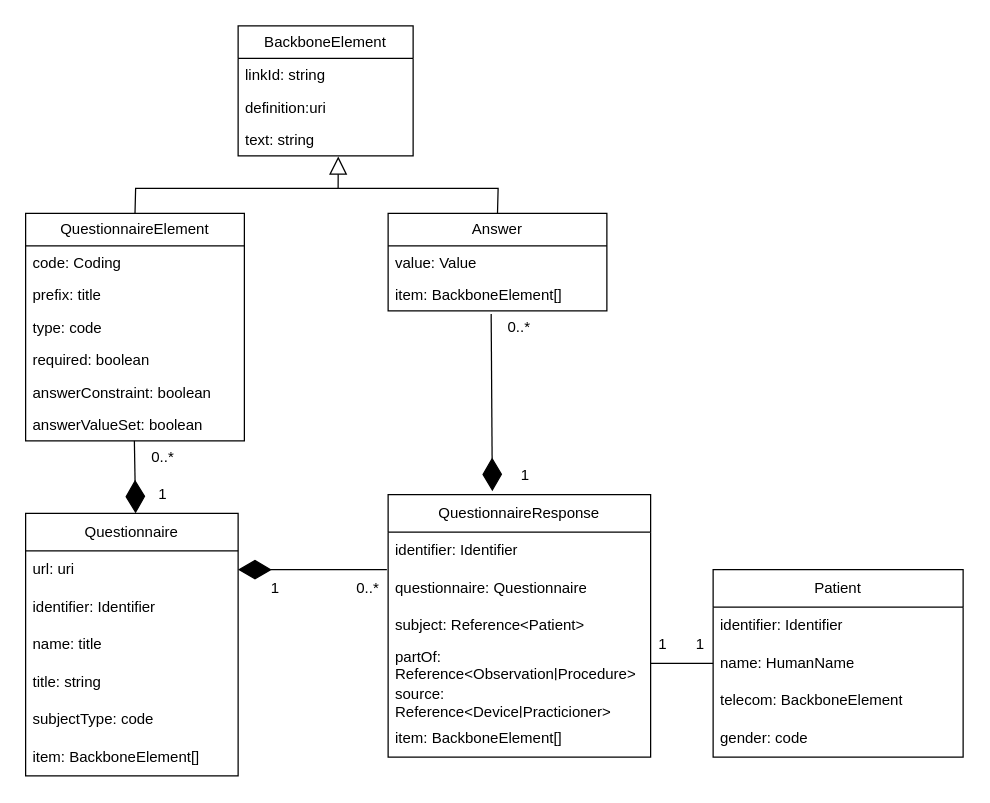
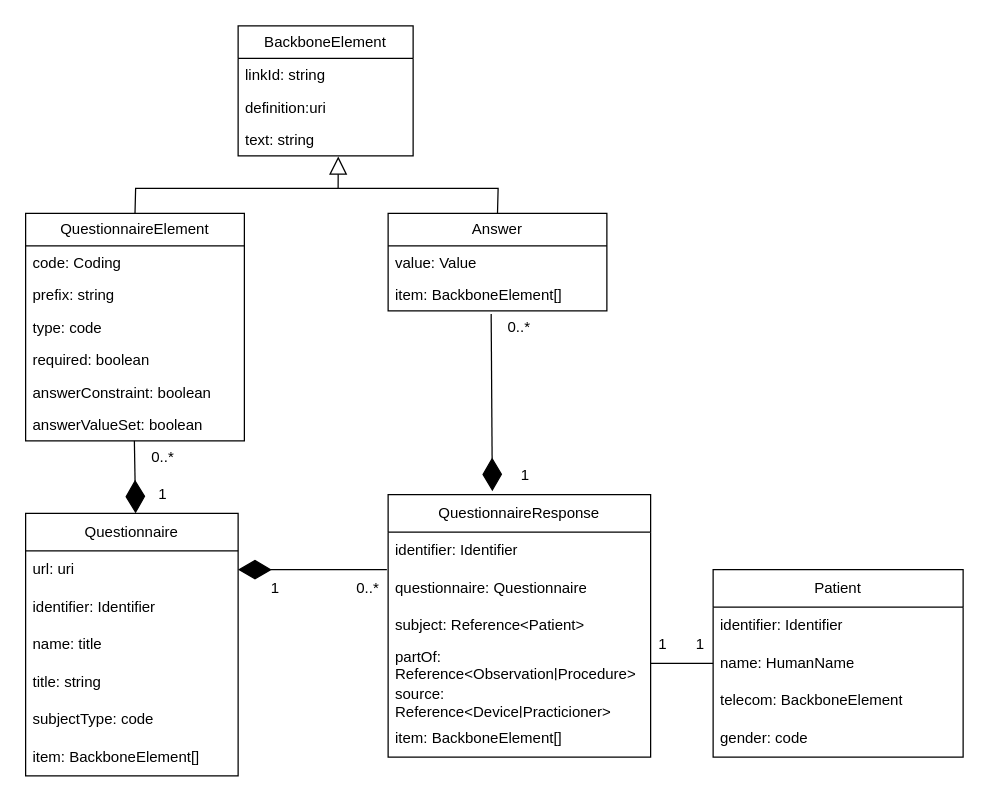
  <mxCell id="0" />
  <mxCell id="1" parent="0" />
  <mxCell id="2" value="QuestionnaireResponse" style="swimlane;fontStyle=0;childLayout=stackLayout;horizontal=1;startSize=30;horizontalStack=0;resizeParent=1;resizeParentMax=0;resizeLast=0;collapsible=1;marginBottom=0;whiteSpace=wrap;html=1;" vertex="1" parent="1"><mxGeometry x="310" y="395" width="210" height="210" as="geometry" /></mxCell>
  <mxCell id="3" value="identifier: Identifier" style="text;strokeColor=none;fillColor=none;align=left;verticalAlign=middle;spacingLeft=4;spacingRight=4;overflow=hidden;points=[[0,0.5],[1,0.5]];portConstraint=eastwest;rotatable=0;whiteSpace=wrap;html=1;" vertex="1" parent="2"><mxGeometry y="30" width="210" height="30" as="geometry" /></mxCell>
  <mxCell id="4" value="questionnaire: Questionnaire" style="text;strokeColor=none;fillColor=none;align=left;verticalAlign=middle;spacingLeft=4;spacingRight=4;overflow=hidden;points=[[0,0.5],[1,0.5]];portConstraint=eastwest;rotatable=0;whiteSpace=wrap;html=1;" vertex="1" parent="2"><mxGeometry y="60" width="210" height="30" as="geometry" /></mxCell>
  <mxCell id="5" value="subject: Reference&amp;lt;Patient&amp;gt;" style="text;strokeColor=none;fillColor=none;align=left;verticalAlign=middle;spacingLeft=4;spacingRight=4;overflow=hidden;points=[[0,0.5],[1,0.5]];portConstraint=eastwest;rotatable=0;whiteSpace=wrap;html=1;" vertex="1" parent="2"><mxGeometry y="90" width="210" height="30" as="geometry" /></mxCell>
  <mxCell id="6" value="partOf: Reference&amp;lt;Observation|Procedure&amp;gt;" style="text;strokeColor=none;fillColor=none;align=left;verticalAlign=middle;spacingLeft=4;spacingRight=4;overflow=hidden;points=[[0,0.5],[1,0.5]];portConstraint=eastwest;rotatable=0;whiteSpace=wrap;html=1;" vertex="1" parent="2"><mxGeometry y="120" width="210" height="30" as="geometry" /></mxCell>
  <mxCell id="7" value="source: Reference&amp;lt;Device|Practicioner&amp;gt;" style="text;strokeColor=none;fillColor=none;align=left;verticalAlign=middle;spacingLeft=4;spacingRight=4;overflow=hidden;points=[[0,0.5],[1,0.5]];portConstraint=eastwest;rotatable=0;whiteSpace=wrap;html=1;" vertex="1" parent="2"><mxGeometry y="150" width="210" height="30" as="geometry" /></mxCell>
  <mxCell id="8" value="item: BackboneElement[]" style="text;strokeColor=none;fillColor=none;align=left;verticalAlign=middle;spacingLeft=4;spacingRight=4;overflow=hidden;points=[[0,0.5],[1,0.5]];portConstraint=eastwest;rotatable=0;whiteSpace=wrap;html=1;" vertex="1" parent="2"><mxGeometry y="180" width="210" height="30" as="geometry" /></mxCell>
  <mxCell id="9" value="Questionnaire" style="swimlane;fontStyle=0;childLayout=stackLayout;horizontal=1;startSize=30;horizontalStack=0;resizeParent=1;resizeParentMax=0;resizeLast=0;collapsible=1;marginBottom=0;whiteSpace=wrap;html=1;" vertex="1" parent="1"><mxGeometry x="20" y="410" width="170" height="210" as="geometry" /></mxCell>
  <mxCell id="10" value="url: uri" style="text;strokeColor=none;fillColor=none;align=left;verticalAlign=middle;spacingLeft=4;spacingRight=4;overflow=hidden;points=[[0,0.5],[1,0.5]];portConstraint=eastwest;rotatable=0;whiteSpace=wrap;html=1;" vertex="1" parent="9"><mxGeometry y="30" width="170" height="30" as="geometry" /></mxCell>
  <mxCell id="11" value="identifier: Identifier" style="text;strokeColor=none;fillColor=none;align=left;verticalAlign=middle;spacingLeft=4;spacingRight=4;overflow=hidden;points=[[0,0.5],[1,0.5]];portConstraint=eastwest;rotatable=0;whiteSpace=wrap;html=1;" vertex="1" parent="9"><mxGeometry y="60" width="170" height="30" as="geometry" /></mxCell>
  <mxCell id="12" value="name: title" style="text;strokeColor=none;fillColor=none;align=left;verticalAlign=middle;spacingLeft=4;spacingRight=4;overflow=hidden;points=[[0,0.5],[1,0.5]];portConstraint=eastwest;rotatable=0;whiteSpace=wrap;html=1;" vertex="1" parent="9"><mxGeometry y="90" width="170" height="30" as="geometry" /></mxCell>
  <mxCell id="13" value="title: string" style="text;strokeColor=none;fillColor=none;align=left;verticalAlign=middle;spacingLeft=4;spacingRight=4;overflow=hidden;points=[[0,0.5],[1,0.5]];portConstraint=eastwest;rotatable=0;whiteSpace=wrap;html=1;" vertex="1" parent="9"><mxGeometry y="120" width="170" height="30" as="geometry" /></mxCell>
  <mxCell id="14" value="subjectType: code" style="text;strokeColor=none;fillColor=none;align=left;verticalAlign=middle;spacingLeft=4;spacingRight=4;overflow=hidden;points=[[0,0.5],[1,0.5]];portConstraint=eastwest;rotatable=0;whiteSpace=wrap;html=1;" vertex="1" parent="9"><mxGeometry y="150" width="170" height="30" as="geometry" /></mxCell>
  <mxCell id="15" value="item: BackboneElement[]" style="text;strokeColor=none;fillColor=none;align=left;verticalAlign=middle;spacingLeft=4;spacingRight=4;overflow=hidden;points=[[0,0.5],[1,0.5]];portConstraint=eastwest;rotatable=0;whiteSpace=wrap;html=1;" vertex="1" parent="9"><mxGeometry y="180" width="170" height="30" as="geometry" /></mxCell>
  <mxCell id="16" value="Patient" style="swimlane;fontStyle=0;childLayout=stackLayout;horizontal=1;startSize=30;horizontalStack=0;resizeParent=1;resizeParentMax=0;resizeLast=0;collapsible=1;marginBottom=0;whiteSpace=wrap;html=1;" vertex="1" parent="1"><mxGeometry x="570" y="455" width="200" height="150" as="geometry" /></mxCell>
  <mxCell id="17" value="identifier: Identifier" style="text;strokeColor=none;fillColor=none;align=left;verticalAlign=middle;spacingLeft=4;spacingRight=4;overflow=hidden;points=[[0,0.5],[1,0.5]];portConstraint=eastwest;rotatable=0;whiteSpace=wrap;html=1;" vertex="1" parent="16"><mxGeometry y="30" width="200" height="30" as="geometry" /></mxCell>
  <mxCell id="18" value="name: HumanName" style="text;strokeColor=none;fillColor=none;align=left;verticalAlign=middle;spacingLeft=4;spacingRight=4;overflow=hidden;points=[[0,0.5],[1,0.5]];portConstraint=eastwest;rotatable=0;whiteSpace=wrap;html=1;" vertex="1" parent="16"><mxGeometry y="60" width="200" height="30" as="geometry" /></mxCell>
  <mxCell id="19" value="telecom: BackboneElement" style="text;strokeColor=none;fillColor=none;align=left;verticalAlign=middle;spacingLeft=4;spacingRight=4;overflow=hidden;points=[[0,0.5],[1,0.5]];portConstraint=eastwest;rotatable=0;whiteSpace=wrap;html=1;" vertex="1" parent="16"><mxGeometry y="90" width="200" height="30" as="geometry" /></mxCell>
  <mxCell id="20" value="gender: code" style="text;strokeColor=none;fillColor=none;align=left;verticalAlign=middle;spacingLeft=4;spacingRight=4;overflow=hidden;points=[[0,0.5],[1,0.5]];portConstraint=eastwest;rotatable=0;whiteSpace=wrap;html=1;" vertex="1" parent="16"><mxGeometry y="120" width="200" height="30" as="geometry" /></mxCell>
  <mxCell id="21" value="1" style="text;html=1;strokeColor=none;fillColor=none;align=center;verticalAlign=middle;whiteSpace=wrap;rounded=0;" vertex="1" parent="1"><mxGeometry x="190" y="455" width="60" height="30" as="geometry" /></mxCell>
  <mxCell id="22" value="0..*" style="text;html=1;strokeColor=none;fillColor=none;align=center;verticalAlign=middle;whiteSpace=wrap;rounded=0;" vertex="1" parent="1"><mxGeometry x="264" y="455" width="60" height="30" as="geometry" /></mxCell>
  <mxCell id="23" value="" style="endArrow=none;html=1;rounded=0;exitX=0;exitY=0.5;exitDx=0;exitDy=0;entryX=1;entryY=0.5;entryDx=0;entryDy=0;" edge="1" parent="1" source="18" target="6"><mxGeometry width="50" height="50" relative="1" as="geometry"><mxPoint x="330" y="680" as="sourcePoint" /><mxPoint x="520" y="520" as="targetPoint" /></mxGeometry></mxCell>
  <mxCell id="24" value="1" style="text;html=1;strokeColor=none;fillColor=none;align=center;verticalAlign=middle;whiteSpace=wrap;rounded=0;" vertex="1" parent="1"><mxGeometry x="500" y="500" width="60" height="30" as="geometry" /></mxCell>
  <mxCell id="25" value="1" style="text;html=1;strokeColor=none;fillColor=none;align=center;verticalAlign=middle;whiteSpace=wrap;rounded=0;" vertex="1" parent="1"><mxGeometry x="530" y="500" width="60" height="30" as="geometry" /></mxCell>
  <mxCell id="26" value="" style="endArrow=diamondThin;endFill=1;endSize=24;html=1;rounded=0;entryX=1;entryY=0.5;entryDx=0;entryDy=0;exitX=0.75;exitY=0;exitDx=0;exitDy=0;" edge="1" parent="1" source="22" target="10"><mxGeometry width="160" relative="1" as="geometry"><mxPoint x="240" y="600" as="sourcePoint" /><mxPoint x="400" y="600" as="targetPoint" /></mxGeometry></mxCell>
  <mxCell id="27" value="BackboneElement" style="swimlane;fontStyle=0;childLayout=stackLayout;horizontal=1;startSize=26;fillColor=none;horizontalStack=0;resizeParent=1;resizeParentMax=0;resizeLast=0;collapsible=1;marginBottom=0;whiteSpace=wrap;html=1;" vertex="1" parent="1"><mxGeometry x="190" y="20" width="140" height="104" as="geometry" /></mxCell>
  <mxCell id="28" value="linkId: string" style="text;strokeColor=none;fillColor=none;align=left;verticalAlign=top;spacingLeft=4;spacingRight=4;overflow=hidden;rotatable=0;points=[[0,0.5],[1,0.5]];portConstraint=eastwest;whiteSpace=wrap;html=1;" vertex="1" parent="27"><mxGeometry y="26" width="140" height="26" as="geometry" /></mxCell>
  <mxCell id="29" value="definition:uri" style="text;strokeColor=none;fillColor=none;align=left;verticalAlign=top;spacingLeft=4;spacingRight=4;overflow=hidden;rotatable=0;points=[[0,0.5],[1,0.5]];portConstraint=eastwest;whiteSpace=wrap;html=1;" vertex="1" parent="27"><mxGeometry y="52" width="140" height="26" as="geometry" /></mxCell>
  <mxCell id="30" value="text: string" style="text;strokeColor=none;fillColor=none;align=left;verticalAlign=top;spacingLeft=4;spacingRight=4;overflow=hidden;rotatable=0;points=[[0,0.5],[1,0.5]];portConstraint=eastwest;whiteSpace=wrap;html=1;" vertex="1" parent="27"><mxGeometry y="78" width="140" height="26" as="geometry" /></mxCell>
  <mxCell id="31" value="Answer" style="swimlane;fontStyle=0;childLayout=stackLayout;horizontal=1;startSize=26;fillColor=none;horizontalStack=0;resizeParent=1;resizeParentMax=0;resizeLast=0;collapsible=1;marginBottom=0;whiteSpace=wrap;html=1;" vertex="1" parent="1"><mxGeometry x="310" y="170" width="175" height="78" as="geometry" /></mxCell>
  <mxCell id="32" value="value: Value" style="text;strokeColor=none;fillColor=none;align=left;verticalAlign=top;spacingLeft=4;spacingRight=4;overflow=hidden;rotatable=0;points=[[0,0.5],[1,0.5]];portConstraint=eastwest;whiteSpace=wrap;html=1;" vertex="1" parent="31"><mxGeometry y="26" width="175" height="26" as="geometry" /></mxCell>
  <mxCell id="33" value="item: BackboneElement[]" style="text;strokeColor=none;fillColor=none;align=left;verticalAlign=top;spacingLeft=4;spacingRight=4;overflow=hidden;rotatable=0;points=[[0,0.5],[1,0.5]];portConstraint=eastwest;whiteSpace=wrap;html=1;" vertex="1" parent="31"><mxGeometry y="52" width="175" height="26" as="geometry" /></mxCell>
  <mxCell id="34" value="QuestionnaireElement" style="swimlane;fontStyle=0;childLayout=stackLayout;horizontal=1;startSize=26;fillColor=none;horizontalStack=0;resizeParent=1;resizeParentMax=0;resizeLast=0;collapsible=1;marginBottom=0;whiteSpace=wrap;html=1;" vertex="1" parent="1"><mxGeometry x="20" y="170" width="175" height="182" as="geometry" /></mxCell>
  <mxCell id="35" value="code: Coding" style="text;strokeColor=none;fillColor=none;align=left;verticalAlign=top;spacingLeft=4;spacingRight=4;overflow=hidden;rotatable=0;points=[[0,0.5],[1,0.5]];portConstraint=eastwest;whiteSpace=wrap;html=1;" vertex="1" parent="34"><mxGeometry y="26" width="175" height="26" as="geometry" /></mxCell>
- <mxCell id="36" value="prefix: title" style="text;strokeColor=none;fillColor=none;align=left;verticalAlign=top;spacingLeft=4;spacingRight=4;overflow=hidden;rotatable=0;points=[[0,0.5],[1,0.5]];portConstraint=eastwest;whiteSpace=wrap;html=1;" vertex="1" parent="34"><mxGeometry y="52" width="175" height="26" as="geometry" /></mxCell>
+ <mxCell id="36" value="prefix: string" style="text;strokeColor=none;fillColor=none;align=left;verticalAlign=top;spacingLeft=4;spacingRight=4;overflow=hidden;rotatable=0;points=[[0,0.5],[1,0.5]];portConstraint=eastwest;whiteSpace=wrap;html=1;" vertex="1" parent="34"><mxGeometry y="52" width="175" height="26" as="geometry" /></mxCell>
  <mxCell id="37" value="type: code" style="text;strokeColor=none;fillColor=none;align=left;verticalAlign=top;spacingLeft=4;spacingRight=4;overflow=hidden;rotatable=0;points=[[0,0.5],[1,0.5]];portConstraint=eastwest;whiteSpace=wrap;html=1;" vertex="1" parent="34"><mxGeometry y="78" width="175" height="26" as="geometry" /></mxCell>
  <mxCell id="38" value="required: boolean" style="text;strokeColor=none;fillColor=none;align=left;verticalAlign=top;spacingLeft=4;spacingRight=4;overflow=hidden;rotatable=0;points=[[0,0.5],[1,0.5]];portConstraint=eastwest;whiteSpace=wrap;html=1;" vertex="1" parent="34"><mxGeometry y="104" width="175" height="26" as="geometry" /></mxCell>
  <mxCell id="39" value="answerConstraint: boolean" style="text;strokeColor=none;fillColor=none;align=left;verticalAlign=top;spacingLeft=4;spacingRight=4;overflow=hidden;rotatable=0;points=[[0,0.5],[1,0.5]];portConstraint=eastwest;whiteSpace=wrap;html=1;" vertex="1" parent="34"><mxGeometry y="130" width="175" height="26" as="geometry" /></mxCell>
  <mxCell id="40" value="answerValueSet: boolean" style="text;strokeColor=none;fillColor=none;align=left;verticalAlign=top;spacingLeft=4;spacingRight=4;overflow=hidden;rotatable=0;points=[[0,0.5],[1,0.5]];portConstraint=eastwest;whiteSpace=wrap;html=1;" vertex="1" parent="34"><mxGeometry y="156" width="175" height="26" as="geometry" /></mxCell>
  <mxCell id="41" value="" style="endArrow=block;endFill=0;endSize=12;html=1;rounded=0;entryX=0.572;entryY=1.019;entryDx=0;entryDy=0;entryPerimeter=0;exitX=0.5;exitY=0;exitDx=0;exitDy=0;" edge="1" parent="1" source="34" target="30"><mxGeometry width="160" relative="1" as="geometry"><mxPoint x="240" y="300" as="sourcePoint" /><mxPoint x="400" y="300" as="targetPoint" /><Array as="points"><mxPoint x="108" y="150" /><mxPoint x="190" y="150" /><mxPoint x="270" y="150" /></Array></mxGeometry></mxCell>
  <mxCell id="42" value="" style="endArrow=none;html=1;rounded=0;exitX=0.5;exitY=0;exitDx=0;exitDy=0;" edge="1" parent="1" source="31"><mxGeometry width="50" height="50" relative="1" as="geometry"><mxPoint x="340" y="170" as="sourcePoint" /><mxPoint x="270" y="150" as="targetPoint" /><Array as="points"><mxPoint x="398" y="150" /></Array></mxGeometry></mxCell>
  <mxCell id="43" value="" style="endArrow=diamondThin;endFill=1;endSize=24;html=1;rounded=0;exitX=0.471;exitY=1.096;exitDx=0;exitDy=0;exitPerimeter=0;entryX=0.397;entryY=-0.013;entryDx=0;entryDy=0;entryPerimeter=0;" edge="1" parent="1" source="33" target="2"><mxGeometry width="160" relative="1" as="geometry"><mxPoint x="360" y="300" as="sourcePoint" /><mxPoint x="520" y="300" as="targetPoint" /></mxGeometry></mxCell>
  <mxCell id="44" value="" style="endArrow=diamondThin;endFill=1;endSize=24;html=1;rounded=0;exitX=0.471;exitY=1.096;exitDx=0;exitDy=0;exitPerimeter=0;" edge="1" parent="1"><mxGeometry width="160" relative="1" as="geometry"><mxPoint x="107" y="352" as="sourcePoint" /><mxPoint x="108" y="410" as="targetPoint" /></mxGeometry></mxCell>
  <mxCell id="45" value="0..*" style="text;html=1;strokeColor=none;fillColor=none;align=center;verticalAlign=middle;whiteSpace=wrap;rounded=0;" vertex="1" parent="1"><mxGeometry x="385" y="246" width="60" height="30" as="geometry" /></mxCell>
  <mxCell id="46" value="0..*" style="text;html=1;strokeColor=none;fillColor=none;align=center;verticalAlign=middle;whiteSpace=wrap;rounded=0;" vertex="1" parent="1"><mxGeometry x="100" y="350" width="60" height="30" as="geometry" /></mxCell>
  <mxCell id="47" value="1" style="text;html=1;strokeColor=none;fillColor=none;align=center;verticalAlign=middle;whiteSpace=wrap;rounded=0;" vertex="1" parent="1"><mxGeometry x="390" y="365" width="60" height="30" as="geometry" /></mxCell>
  <mxCell id="48" value="1" style="text;html=1;strokeColor=none;fillColor=none;align=center;verticalAlign=middle;whiteSpace=wrap;rounded=0;" vertex="1" parent="1"><mxGeometry x="100" y="380" width="60" height="30" as="geometry" /></mxCell>
